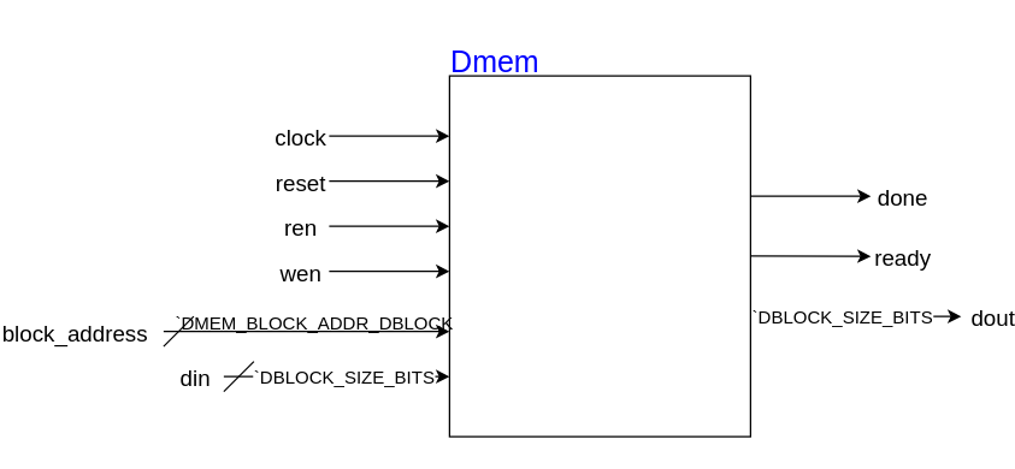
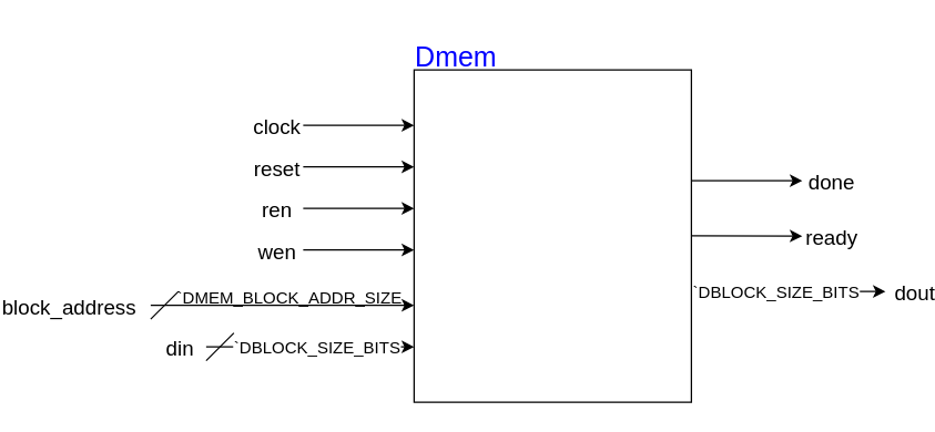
  <mxCell id="0" />
  <mxCell id="1" parent="0" />
  <mxCell id="2" value="" style="rounded=0;whiteSpace=wrap;html=1;fillColor=none;" vertex="1" parent="1"><mxGeometry x="210" y="50" width="200" height="240" as="geometry" /></mxCell>
  <mxCell id="3" value="&lt;font style=&quot;font-size: 20px;&quot; color=&quot;#0000ff&quot;&gt;Dmem&lt;/font&gt;" style="text;html=1;align=center;verticalAlign=middle;resizable=0;points=[];autosize=1;strokeColor=none;fillColor=none;" vertex="1" parent="1"><mxGeometry x="200" y="20" width="80" height="40" as="geometry" /></mxCell>
  <mxCell id="4" value="" style="endArrow=classic;html=1;rounded=0;" edge="1" parent="1"><mxGeometry width="50" height="50" relative="1" as="geometry"><mxPoint x="130" y="90" as="sourcePoint" /><mxPoint x="210" y="90" as="targetPoint" /></mxGeometry></mxCell>
  <mxCell id="5" value="clock" style="edgeLabel;html=1;align=center;verticalAlign=middle;resizable=0;points=[];fontSize=15;" vertex="1" connectable="0" parent="4"><mxGeometry x="0.156" y="-2" relative="1" as="geometry"><mxPoint x="-66" y="-2" as="offset" /></mxGeometry></mxCell>
  <mxCell id="6" value="" style="endArrow=classic;html=1;rounded=0;" edge="1" parent="1"><mxGeometry width="50" height="50" relative="1" as="geometry"><mxPoint x="130" y="120" as="sourcePoint" /><mxPoint x="210" y="120" as="targetPoint" /></mxGeometry></mxCell>
  <mxCell id="7" value="reset" style="edgeLabel;html=1;align=center;verticalAlign=middle;resizable=0;points=[];fontSize=15;" vertex="1" connectable="0" parent="6"><mxGeometry x="0.156" y="-2" relative="1" as="geometry"><mxPoint x="-66" y="-2" as="offset" /></mxGeometry></mxCell>
  <mxCell id="8" value="" style="endArrow=classic;html=1;rounded=0;" edge="1" parent="1"><mxGeometry width="50" height="50" relative="1" as="geometry"><mxPoint x="130" y="150" as="sourcePoint" /><mxPoint x="210" y="150" as="targetPoint" /></mxGeometry></mxCell>
  <mxCell id="9" value="ren" style="edgeLabel;html=1;align=center;verticalAlign=middle;resizable=0;points=[];fontSize=15;" vertex="1" connectable="0" parent="8"><mxGeometry x="0.156" y="-2" relative="1" as="geometry"><mxPoint x="-66" y="-2" as="offset" /></mxGeometry></mxCell>
  <mxCell id="10" value="" style="endArrow=classic;html=1;rounded=0;" edge="1" parent="1"><mxGeometry width="50" height="50" relative="1" as="geometry"><mxPoint x="130" y="180" as="sourcePoint" /><mxPoint x="210" y="180" as="targetPoint" /></mxGeometry></mxCell>
  <mxCell id="11" value="wen" style="edgeLabel;html=1;align=center;verticalAlign=middle;resizable=0;points=[];fontSize=15;" vertex="1" connectable="0" parent="10"><mxGeometry x="0.156" y="-2" relative="1" as="geometry"><mxPoint x="-66" y="-2" as="offset" /></mxGeometry></mxCell>
  <mxCell id="12" value="" style="endArrow=classic;html=1;rounded=0;" edge="1" parent="1"><mxGeometry width="50" height="50" relative="1" as="geometry"><mxPoint x="20" y="220" as="sourcePoint" /><mxPoint x="210" y="220" as="targetPoint" /></mxGeometry></mxCell>
  <mxCell id="13" value="block_address" style="edgeLabel;html=1;align=center;verticalAlign=middle;resizable=0;points=[];fontSize=15;" vertex="1" connectable="0" parent="12"><mxGeometry x="0.156" y="-2" relative="1" as="geometry"><mxPoint x="-170" y="-2" as="offset" /></mxGeometry></mxCell>
  <mxCell id="14" value="" style="endArrow=classic;html=1;rounded=0;" edge="1" parent="1"><mxGeometry width="50" height="50" relative="1" as="geometry"><mxPoint x="60" y="250" as="sourcePoint" /><mxPoint x="210" y="250" as="targetPoint" /></mxGeometry></mxCell>
  <mxCell id="15" value="din" style="edgeLabel;html=1;align=center;verticalAlign=middle;resizable=0;points=[];fontSize=15;" vertex="1" connectable="0" parent="14"><mxGeometry x="0.156" y="-2" relative="1" as="geometry"><mxPoint x="-107" y="-2" as="offset" /></mxGeometry></mxCell>
  <mxCell id="16" value="" style="endArrow=classic;html=1;rounded=0;" edge="1" parent="1"><mxGeometry width="50" height="50" relative="1" as="geometry"><mxPoint x="410" y="130" as="sourcePoint" /><mxPoint x="490" y="130" as="targetPoint" /></mxGeometry></mxCell>
  <mxCell id="17" value="dout" style="edgeLabel;html=1;align=center;verticalAlign=middle;resizable=0;points=[];fontSize=15;" vertex="1" connectable="0" parent="16"><mxGeometry x="0.156" y="-2" relative="1" as="geometry"><mxPoint x="114" y="78" as="offset" /></mxGeometry></mxCell>
  <mxCell id="18" value="" style="endArrow=classic;html=1;rounded=0;" edge="1" parent="1"><mxGeometry width="50" height="50" relative="1" as="geometry"><mxPoint x="410" y="169.76" as="sourcePoint" /><mxPoint x="490" y="170" as="targetPoint" /></mxGeometry></mxCell>
  <mxCell id="19" value="ready" style="edgeLabel;html=1;align=center;verticalAlign=middle;resizable=0;points=[];fontSize=15;" vertex="1" connectable="0" parent="1"><mxGeometry x="510" y="170" as="geometry" /></mxCell>
  <mxCell id="20" value="" style="endArrow=none;html=1;rounded=0;" edge="1" parent="1"><mxGeometry width="50" height="50" relative="1" as="geometry"><mxPoint x="20" y="230" as="sourcePoint" /><mxPoint x="40" y="210" as="targetPoint" /></mxGeometry></mxCell>
  <mxCell id="21" value="" style="endArrow=none;html=1;rounded=0;" edge="1" parent="1"><mxGeometry width="50" height="50" relative="1" as="geometry"><mxPoint x="60" y="260" as="sourcePoint" /><mxPoint x="80" y="240" as="targetPoint" /></mxGeometry></mxCell>
- <mxCell id="22" value="`DMEM_BLOCK_ADDR_DBLOCK" style="text;html=1;align=center;verticalAlign=middle;resizable=0;points=[];autosize=1;strokeColor=none;fillColor=none;" vertex="1" parent="1"><mxGeometry x="30" y="200" width="180" height="30" as="geometry" /></mxCell>
+ <mxCell id="22" value="`DMEM_BLOCK_ADDR_SIZE" style="text;html=1;align=center;verticalAlign=middle;resizable=0;points=[];autosize=1;strokeColor=none;fillColor=none;" vertex="1" parent="1"><mxGeometry x="30" y="200" width="180" height="30" as="geometry" /></mxCell>
  <mxCell id="23" value="" style="endArrow=classic;html=1;rounded=0;" edge="1" parent="1"><mxGeometry width="50" height="50" relative="1" as="geometry"><mxPoint x="410" y="210" as="sourcePoint" /><mxPoint x="550" y="210" as="targetPoint" /></mxGeometry></mxCell>
  <mxCell id="24" value="&lt;font style=&quot;font-size: 12px;&quot;&gt;`DBLOCK_SIZE_BITS&lt;/font&gt;" style="edgeLabel;html=1;align=center;verticalAlign=middle;resizable=0;points=[];" vertex="1" connectable="0" parent="23"><mxGeometry x="-0.557" y="1" relative="1" as="geometry"><mxPoint x="29" y="1" as="offset" /></mxGeometry></mxCell>
  <mxCell id="25" value="done" style="edgeLabel;html=1;align=center;verticalAlign=middle;resizable=0;points=[];fontSize=15;" vertex="1" connectable="0" parent="1"><mxGeometry x="510" y="130" as="geometry" /></mxCell>
  <mxCell id="26" value="&lt;font style=&quot;font-size: 12px;&quot;&gt;`DBLOCK_SIZE_BITS&lt;/font&gt;" style="edgeLabel;html=1;align=center;verticalAlign=middle;resizable=0;points=[];" vertex="1" connectable="0" parent="1"><mxGeometry x="139.997" y="250" as="geometry" /></mxCell>
